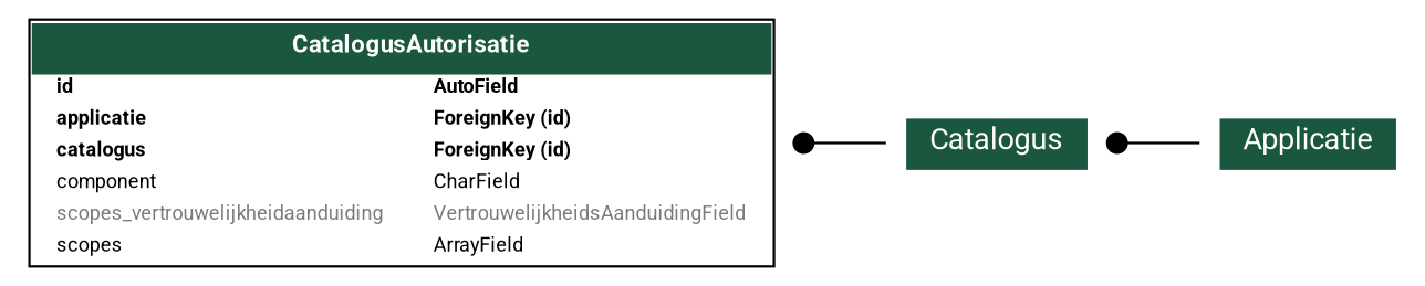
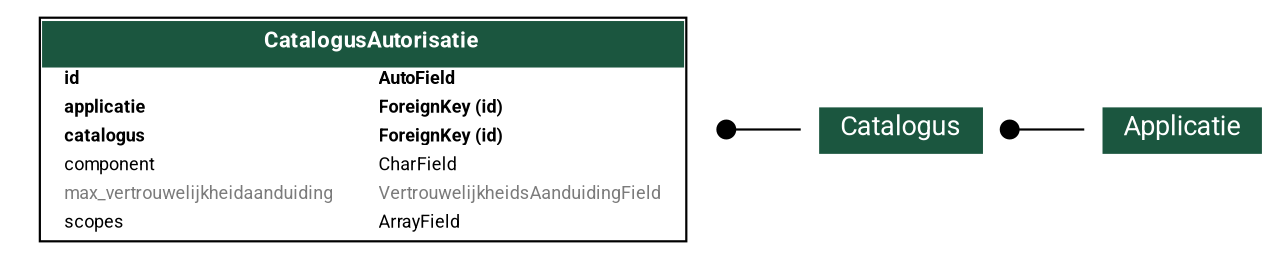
  digraph {
    fontname="Roboto Condensed"
    fontsize=8
    rankdir=LR
    splines=true
    node [fontname="Roboto Condensed" fontsize=8 shape=plaintext]
    edge [arrowhead=none arrowtail=dot dir=both fontname="Roboto Condensed" fontsize=8]
-   n1 [label=<     <TABLE BGCOLOR="white" BORDER="1" CELLBORDER="0" CELLSPACING="0">     <TR><TD COLSPAN="2" CELLPADDING="5" ALIGN="CENTER" BGCOLOR="#1b563f">     <FONT FACE="Roboto" COLOR="white" POINT-SIZE="10"><B>     CatalogusAutorisatie     </B></FONT></TD></TR>           <TR><TD ALIGN="LEFT" BORDER="0">     <FONT FACE="Roboto"><B>id</B></FONT>     </TD><TD ALIGN="LEFT">     <FONT FACE="Roboto"><B>AutoField</B></FONT>     </TD></TR>              <TR><TD ALIGN="LEFT" BORDER="0">     <FONT FACE="Roboto"><B>applicatie</B></FONT>     </TD><TD ALIGN="LEFT">     <FONT FACE="Roboto"><B>ForeignKey (id)</B></FONT>     </TD></TR>              <TR><TD ALIGN="LEFT" BORDER="0">     <FONT FACE="Roboto"><B>catalogus</B></FONT>     </TD><TD ALIGN="LEFT">     <FONT FACE="Roboto"><B>ForeignKey (id)</B></FONT>     </TD></TR>              <TR><TD ALIGN="LEFT" BORDER="0">     <FONT FACE="Roboto">component</FONT>     </TD><TD ALIGN="LEFT">     <FONT FACE="Roboto">CharField</FONT>     </TD></TR>              <TR><TD ALIGN="LEFT" BORDER="0">     <FONT COLOR="#7B7B7B" FACE="Roboto">scopes_vertrouwelijkheidaanduiding</FONT>     </TD><TD ALIGN="LEFT">     <FONT COLOR="#7B7B7B" FACE="Roboto">VertrouwelijkheidsAanduidingField</FONT>     </TD></TR>              <TR><TD ALIGN="LEFT" BORDER="0">     <FONT FACE="Roboto">scopes</FONT>     </TD><TD ALIGN="LEFT">     <FONT FACE="Roboto">ArrayField</FONT>     </TD></TR>           </TABLE>     >]
+   n1 [label=<     <TABLE BGCOLOR="white" BORDER="1" CELLBORDER="0" CELLSPACING="0">     <TR><TD COLSPAN="2" CELLPADDING="5" ALIGN="CENTER" BGCOLOR="#1b563f">     <FONT FACE="Roboto" COLOR="white" POINT-SIZE="10"><B>     CatalogusAutorisatie     </B></FONT></TD></TR>           <TR><TD ALIGN="LEFT" BORDER="0">     <FONT FACE="Roboto"><B>id</B></FONT>     </TD><TD ALIGN="LEFT">     <FONT FACE="Roboto"><B>AutoField</B></FONT>     </TD></TR>              <TR><TD ALIGN="LEFT" BORDER="0">     <FONT FACE="Roboto"><B>applicatie</B></FONT>     </TD><TD ALIGN="LEFT">     <FONT FACE="Roboto"><B>ForeignKey (id)</B></FONT>     </TD></TR>              <TR><TD ALIGN="LEFT" BORDER="0">     <FONT FACE="Roboto"><B>catalogus</B></FONT>     </TD><TD ALIGN="LEFT">     <FONT FACE="Roboto"><B>ForeignKey (id)</B></FONT>     </TD></TR>              <TR><TD ALIGN="LEFT" BORDER="0">     <FONT FACE="Roboto">component</FONT>     </TD><TD ALIGN="LEFT">     <FONT FACE="Roboto">CharField</FONT>     </TD></TR>              <TR><TD ALIGN="LEFT" BORDER="0">     <FONT COLOR="#7B7B7B" FACE="Roboto">max_vertrouwelijkheidaanduiding</FONT>     </TD><TD ALIGN="LEFT">     <FONT COLOR="#7B7B7B" FACE="Roboto">VertrouwelijkheidsAanduidingField</FONT>     </TD></TR>              <TR><TD ALIGN="LEFT" BORDER="0">     <FONT FACE="Roboto">scopes</FONT>     </TD><TD ALIGN="LEFT">     <FONT FACE="Roboto">ArrayField</FONT>     </TD></TR>           </TABLE>     >]
    n2 [label=<   <TABLE BGCOLOR="white" BORDER="0" CELLBORDER="0" CELLSPACING="0">   <TR><TD COLSPAN="2" CELLPADDING="4" ALIGN="CENTER" BGCOLOR="#1b563f">   <FONT FACE="Roboto" POINT-SIZE="12" COLOR="white">Catalogus</FONT>   </TD></TR>   </TABLE>   >]
    n3 [label=<   <TABLE BGCOLOR="white" BORDER="0" CELLBORDER="0" CELLSPACING="0">   <TR><TD COLSPAN="2" CELLPADDING="4" ALIGN="CENTER" BGCOLOR="#1b563f">   <FONT FACE="Roboto" POINT-SIZE="12" COLOR="white">Applicatie</FONT>   </TD></TR>   </TABLE>   >]
    n1 -> n2 [label=" "]
    n2 -> n3 [label=" "]
  }
